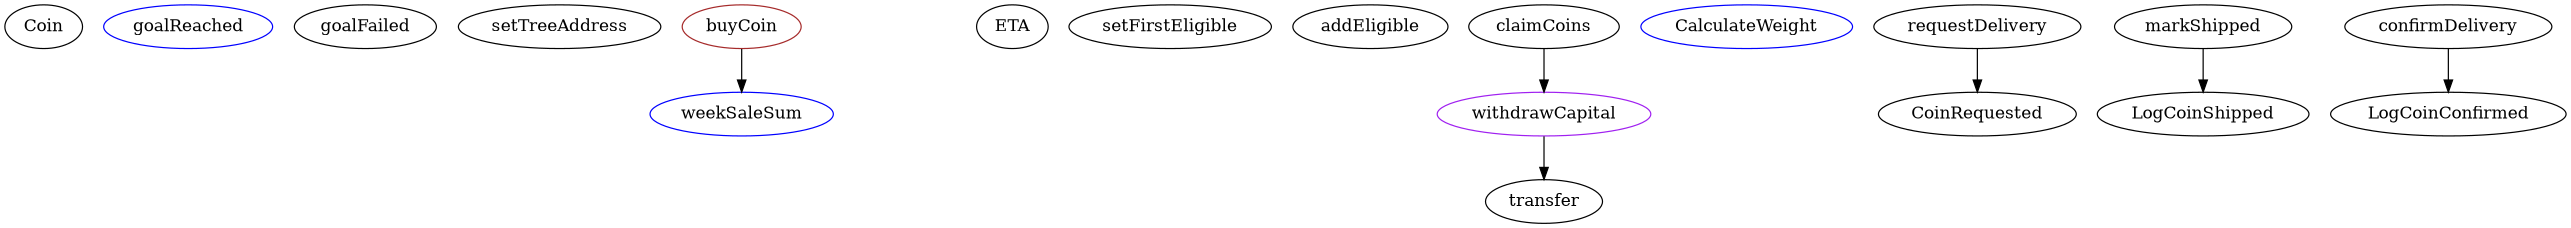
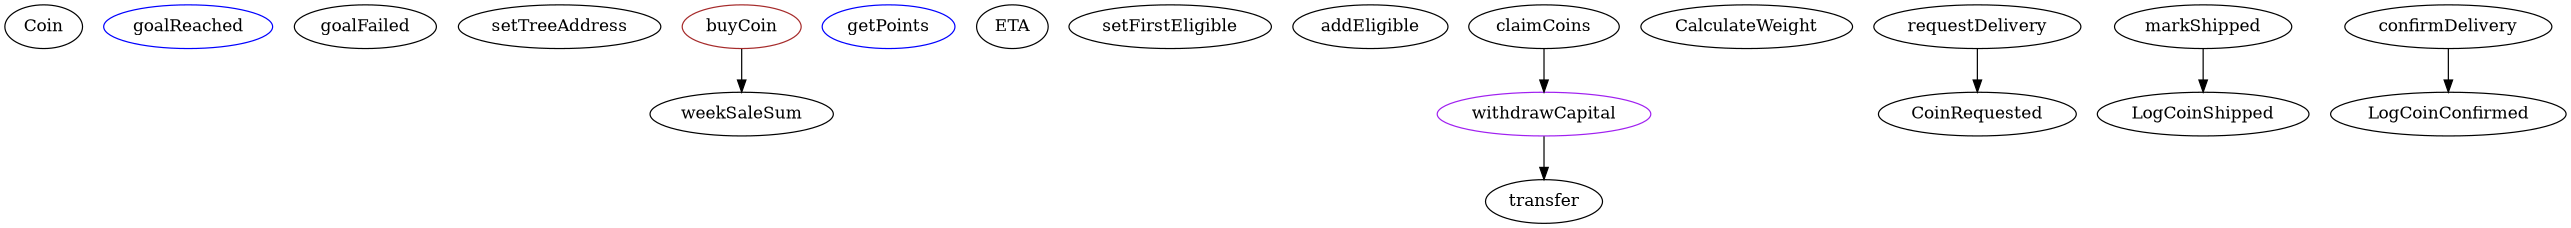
  strict digraph {
    Coin
    goalReached [color=blue]
    goalFailed
    setTreeAddress
    buyCoin [color=brown]
-   weekSaleSum [color=blue]
+   weekSaleSum
+   getPoints [color=blue]
    ETA
    setFirstEligible
    addEligible
    withdrawCapital [color=purple]
    transfer
-   CalculateWeight [color=blue]
+   CalculateWeight [color=black]
    claimCoins [color=black]
    requestDelivery
    CoinRequested
    markShipped
    LogCoinShipped
    confirmDelivery
    LogCoinConfirmed
    buyCoin -> weekSaleSum
    withdrawCapital -> transfer
    claimCoins -> withdrawCapital
    requestDelivery -> CoinRequested
    markShipped -> LogCoinShipped
    confirmDelivery -> LogCoinConfirmed
  }
